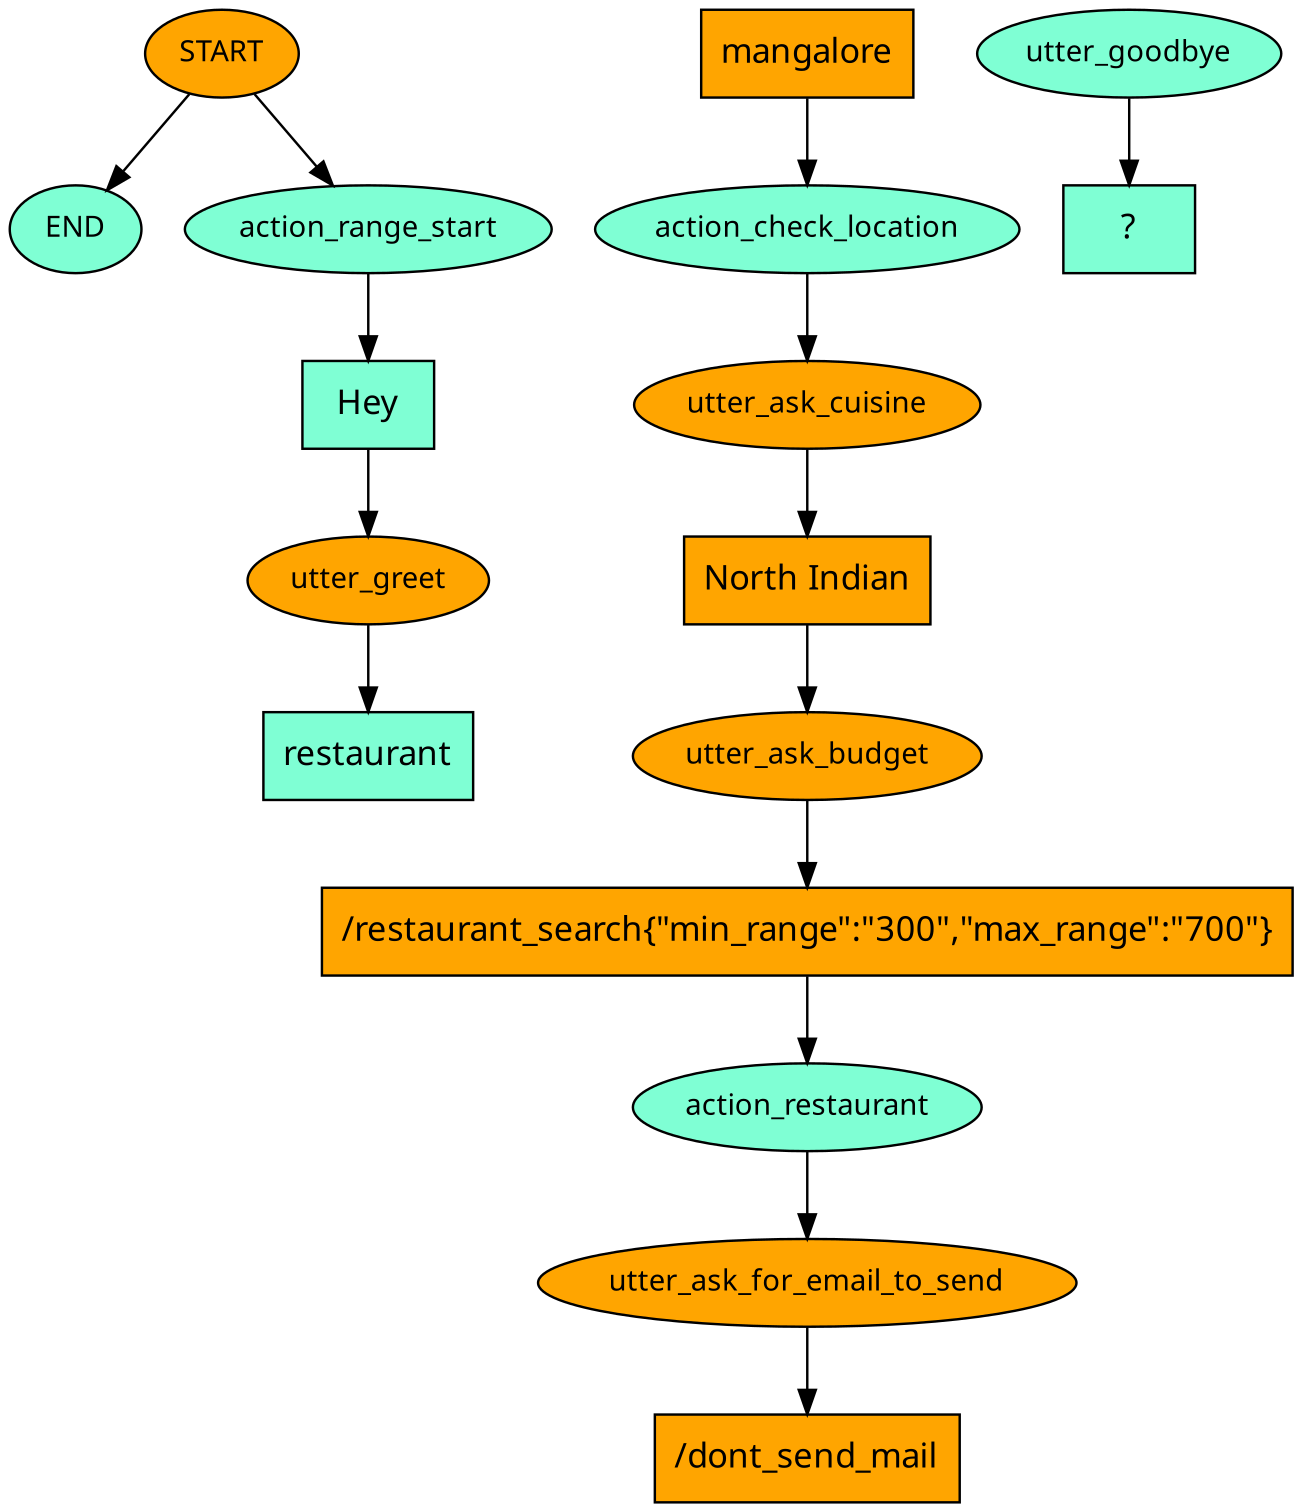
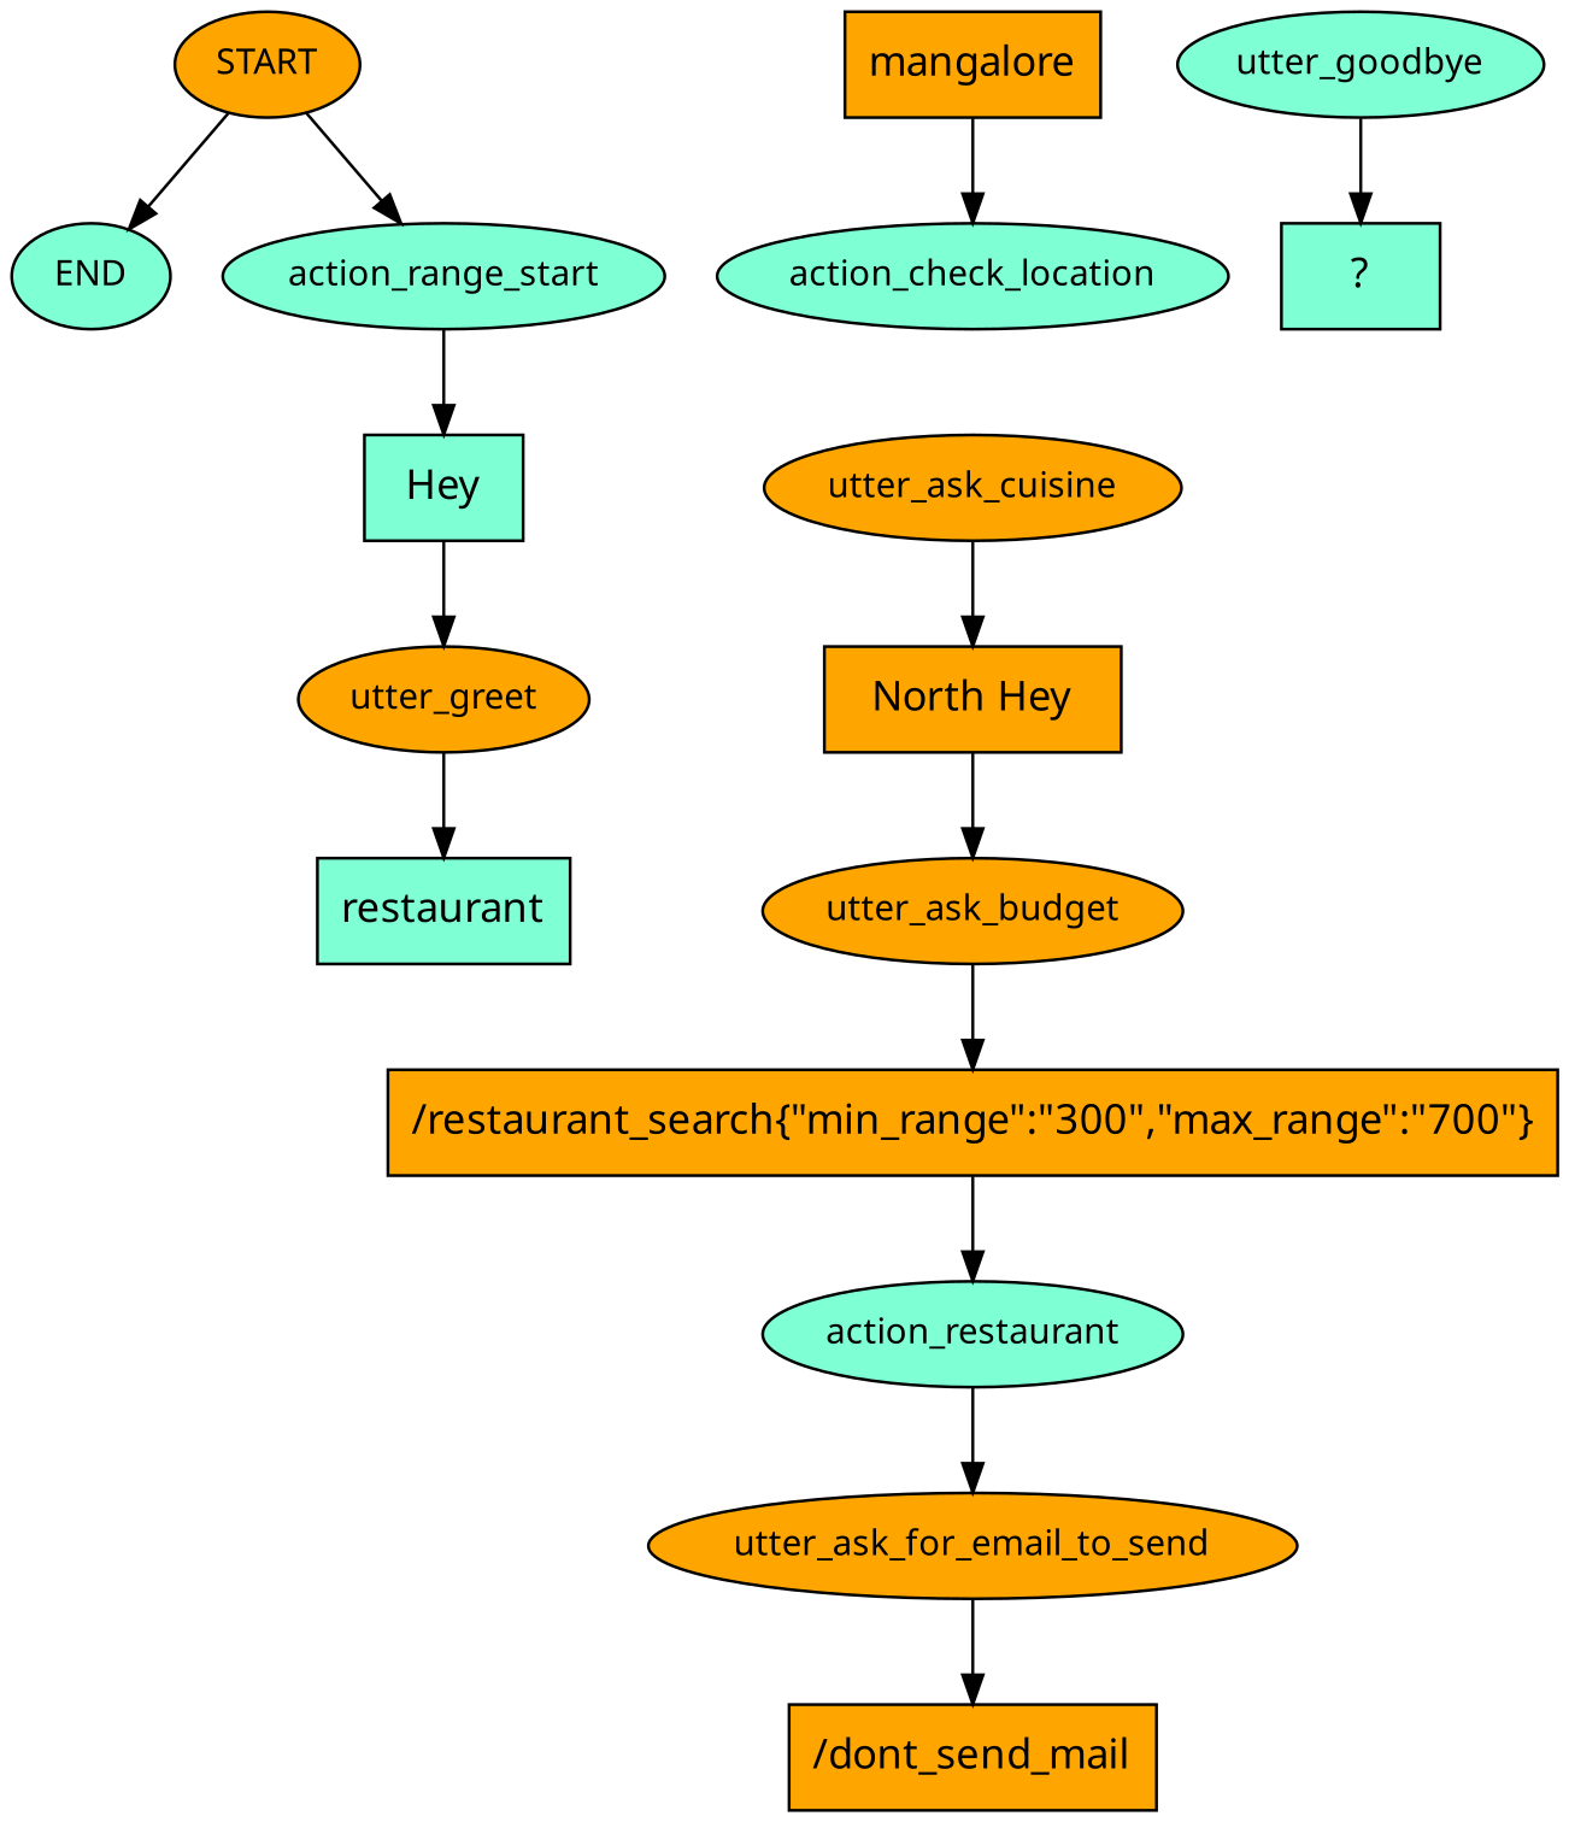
  digraph {
    fontname="Noto Sans"
    node [fillcolor=orange fontname="Noto Sans" fontsize=12 style=filled]
    edge [fontname="Noto Sans"]
    n1 [label=START]
    n2 [fillcolor=aquamarine label=END]
    n3 [fillcolor=aquamarine label=action_range_start]
    n4 [fillcolor=aquamarine label=Hey shape=rect fontsize=""]
    n5 [label=utter_greet]
    n6 [fillcolor=aquamarine label=restaurant shape=rect fontsize=""]
    n7 [label=mangalore shape=rect fontsize=""]
    n8 [fillcolor=aquamarine label=action_check_location]
    n9 [label=utter_ask_cuisine]
-   n10 [label="North Indian" shape=rect fontsize=""]
+   n10 [label="North Hey" shape=rect fontsize=""]
    n11 [label=utter_ask_budget]
    n12 [label="/restaurant_search{\"min_range\":\"300\",\"max_range\":\"700\"}" shape=rect fontsize=""]
    n13 [fillcolor=aquamarine label=action_restaurant]
    n14 [label=utter_ask_for_email_to_send]
    n15 [label="/dont_send_mail" shape=rect fontsize=""]
    n16 [fillcolor=aquamarine label=utter_goodbye]
    n17 [fillcolor=aquamarine label="  ?  " shape=rect fontsize=""]
    n1 -> n2
    n1 -> n3
    n3 -> n4
    n4 -> n5
    n5 -> n6
    n7 -> n8
-   n8 -> n9
    n9 -> n10
    n10 -> n11
    n11 -> n12
    n12 -> n13
    n13 -> n14
    n14 -> n15
    n16 -> n17
  }
